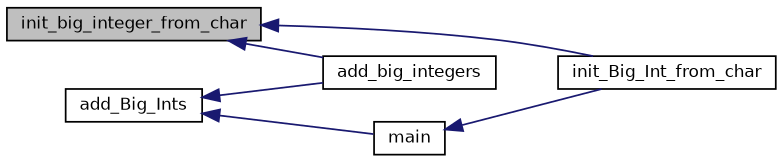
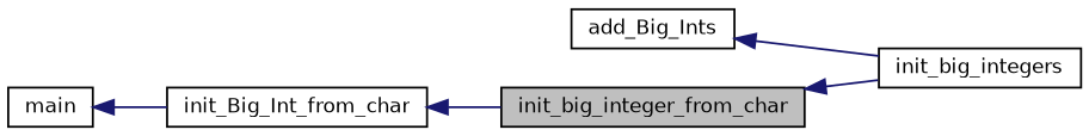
  digraph {
    rankdir=LR
    node [color=black fillcolor=white fontname=Helvetica fontsize=10 shape=record style=filled]
    edge [color=midnightblue dir=back fontname=Helvetica fontsize=10 labelfontname=Helvetica labelfontsize=10 style=solid]
    n1 [fillcolor=grey75 fontcolor=black height=0.2 label=init_big_integer_from_char width=0.4]
    n2 [height=0.2 label=init_Big_Int_from_char width=0.4]
-   n3 [height=0.2 label=add_big_integers width=0.4]
+   n3 [height=0.2 label=init_big_integers width=0.4]
    n4 [height=0.2 label=main width=0.4]
    n5 [height=0.2 label=add_Big_Ints width=0.4]
-   n1 -> n2
+   n2 -> n1
    n1 -> n3
    n4 -> n2
    n5 -> n3
-   n5 -> n4
  }
